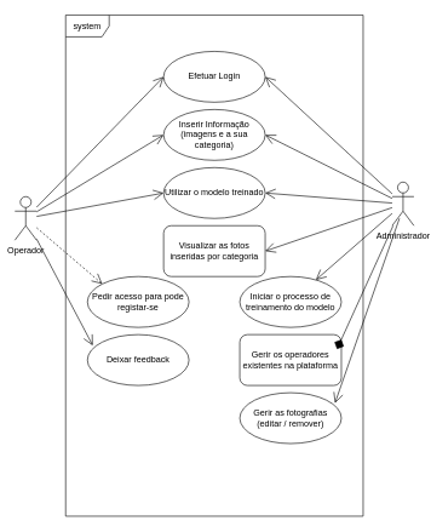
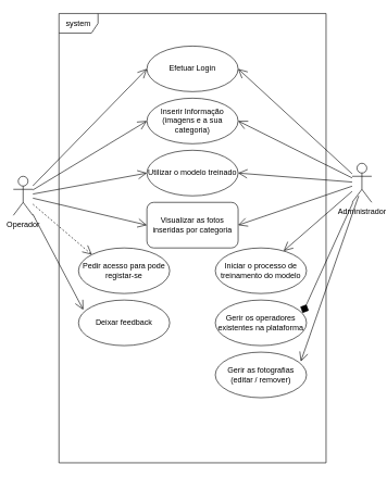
  <mxCell id="0" />
  <mxCell id="1" parent="0" />
  <mxCell id="2" value="system" style="shape=umlFrame;whiteSpace=wrap;html=1;pointerEvents=0;" parent="1" vertex="1"><mxGeometry x="90" y="20" width="410" height="690" as="geometry" /></mxCell>
  <mxCell id="3" value="Operador" style="shape=umlActor;verticalLabelPosition=bottom;verticalAlign=top;html=1;" vertex="1" parent="1"><mxGeometry x="20" y="270" width="30" height="60" as="geometry" /></mxCell>
  <mxCell id="4" value="Administrador" style="shape=umlActor;verticalLabelPosition=bottom;verticalAlign=top;html=1;" vertex="1" parent="1"><mxGeometry x="540" y="250" width="30" height="60" as="geometry" /></mxCell>
  <mxCell id="5" value="Efetuar Login" style="ellipse;whiteSpace=wrap;html=1;" vertex="1" parent="1"><mxGeometry x="225" y="70" width="140" height="70" as="geometry" /></mxCell>
  <mxCell id="6" value="" style="endArrow=open;endFill=1;endSize=12;html=1;rounded=0;entryX=0;entryY=0.5;entryDx=0;entryDy=0;" edge="1" parent="1" source="3" target="5"><mxGeometry width="160" relative="1" as="geometry"><mxPoint x="210" y="280" as="sourcePoint" /><mxPoint x="370" y="280" as="targetPoint" /></mxGeometry></mxCell>
  <mxCell id="7" value="Inserir Informação (imagens e a sua categoria)" style="ellipse;whiteSpace=wrap;html=1;" vertex="1" parent="1"><mxGeometry x="225" y="150" width="140" height="70" as="geometry" /></mxCell>
  <mxCell id="8" value="Utilizar o modelo treinado" style="ellipse;whiteSpace=wrap;html=1;" vertex="1" parent="1"><mxGeometry x="225" y="230" width="140" height="70" as="geometry" /></mxCell>
  <mxCell id="9" value="Visualizar as fotos inseridas por categoria" style="whiteSpace=wrap;html=1;rounded=1;" vertex="1" parent="1"><mxGeometry x="225" y="310" width="140" height="70" as="geometry" /></mxCell>
  <mxCell id="10" value="" style="endArrow=open;endFill=1;endSize=12;html=1;rounded=0;entryX=0;entryY=0.5;entryDx=0;entryDy=0;" edge="1" parent="1" source="3" target="7"><mxGeometry width="160" relative="1" as="geometry"><mxPoint x="60" y="184" as="sourcePoint" /><mxPoint x="235" y="115" as="targetPoint" /></mxGeometry></mxCell>
  <mxCell id="11" value="" style="endArrow=open;endFill=1;endSize=12;html=1;rounded=0;entryX=0;entryY=0.5;entryDx=0;entryDy=0;" edge="1" parent="1" source="3" target="8"><mxGeometry width="160" relative="1" as="geometry"><mxPoint x="70" y="194" as="sourcePoint" /><mxPoint x="235" y="195" as="targetPoint" /></mxGeometry></mxCell>
+ <mxCell id="12" value="" style="endArrow=open;endFill=1;endSize=12;html=1;rounded=0;entryX=0;entryY=0.5;entryDx=0;entryDy=0;" edge="1" parent="1" source="3" target="9"><mxGeometry width="160" relative="1" as="geometry"><mxPoint x="80" y="204" as="sourcePoint" /><mxPoint x="235" y="275" as="targetPoint" /></mxGeometry></mxCell>
  <mxCell id="13" value="" style="endArrow=open;endFill=1;endSize=12;html=1;rounded=0;entryX=1;entryY=0.5;entryDx=0;entryDy=0;" edge="1" parent="1" source="4" target="5"><mxGeometry width="160" relative="1" as="geometry"><mxPoint x="60" y="129" as="sourcePoint" /><mxPoint x="235" y="115" as="targetPoint" /></mxGeometry></mxCell>
  <mxCell id="14" value="" style="endArrow=open;endFill=1;endSize=12;html=1;rounded=0;entryX=1;entryY=0.5;entryDx=0;entryDy=0;" edge="1" parent="1" source="4" target="7"><mxGeometry width="160" relative="1" as="geometry"><mxPoint x="540" y="129" as="sourcePoint" /><mxPoint x="375" y="115" as="targetPoint" /></mxGeometry></mxCell>
  <mxCell id="15" value="" style="endArrow=open;endFill=1;endSize=12;html=1;rounded=0;entryX=1;entryY=0.5;entryDx=0;entryDy=0;" edge="1" parent="1" source="4" target="8"><mxGeometry width="160" relative="1" as="geometry"><mxPoint x="540" y="135" as="sourcePoint" /><mxPoint x="375" y="195" as="targetPoint" /></mxGeometry></mxCell>
  <mxCell id="16" value="" style="endArrow=open;endFill=1;endSize=12;html=1;rounded=0;entryX=1;entryY=0.5;entryDx=0;entryDy=0;" edge="1" parent="1" source="4" target="9"><mxGeometry width="160" relative="1" as="geometry"><mxPoint x="540" y="142" as="sourcePoint" /><mxPoint x="375" y="280" as="targetPoint" /></mxGeometry></mxCell>
  <mxCell id="17" value="Pedir acesso para pode registar-se " style="ellipse;whiteSpace=wrap;html=1;" vertex="1" parent="1"><mxGeometry x="120" y="380" width="140" height="70" as="geometry" /></mxCell>
  <mxCell id="18" value="" style="endArrow=open;endFill=1;endSize=12;html=1;rounded=0;entryX=0;entryY=0;entryDx=0;entryDy=0;dashed=1;" edge="1" parent="1" source="3" target="17"><mxGeometry width="160" relative="1" as="geometry"><mxPoint x="60" y="340" as="sourcePoint" /><mxPoint x="235" y="355" as="targetPoint" /></mxGeometry></mxCell>
  <mxCell id="19" value="Iniciar o processo de treinamento do modelo" style="ellipse;whiteSpace=wrap;html=1;" vertex="1" parent="1"><mxGeometry x="330" y="380" width="140" height="70" as="geometry" /></mxCell>
  <mxCell id="20" value="" style="endArrow=open;endFill=1;endSize=12;html=1;rounded=0;" edge="1" parent="1" source="4" target="19"><mxGeometry width="160" relative="1" as="geometry"><mxPoint x="530" y="360" as="sourcePoint" /><mxPoint x="375" y="355" as="targetPoint" /></mxGeometry></mxCell>
- <mxCell id="21" value="Gerir os operadores existentes na plataforma" style="whiteSpace=wrap;html=1;rounded=1;" vertex="1" parent="1"><mxGeometry x="330" y="460" width="140" height="70" as="geometry" /></mxCell>
+ <mxCell id="21" value="Gerir os operadores existentes na plataforma" style="ellipse;whiteSpace=wrap;html=1;" vertex="1" parent="1"><mxGeometry x="330" y="460" width="140" height="70" as="geometry" /></mxCell>
  <mxCell id="22" value="" style="endArrow=diamond;endFill=1;endSize=12;html=1;rounded=0;entryX=0.957;entryY=0.284;entryDx=0;entryDy=0;entryPerimeter=0;" edge="1" parent="1" source="4" target="21"><mxGeometry width="160" relative="1" as="geometry"><mxPoint x="550" y="380" as="sourcePoint" /><mxPoint x="443" y="404" as="targetPoint" /></mxGeometry></mxCell>
  <mxCell id="23" value="Deixar feedback" style="ellipse;whiteSpace=wrap;html=1;" vertex="1" parent="1"><mxGeometry x="120" y="460" width="140" height="70" as="geometry" /></mxCell>
  <mxCell id="24" value="" style="endArrow=open;endFill=1;endSize=12;html=1;rounded=0;entryX=0.053;entryY=0.215;entryDx=0;entryDy=0;entryPerimeter=0;" edge="1" parent="1" source="3" target="23"><mxGeometry width="160" relative="1" as="geometry"><mxPoint x="50" y="420" as="sourcePoint" /><mxPoint x="150" y="400" as="targetPoint" /></mxGeometry></mxCell>
  <mxCell id="25" value="Gerir as fotografias (editar / remover)" style="ellipse;whiteSpace=wrap;html=1;" vertex="1" parent="1"><mxGeometry x="330" y="540" width="140" height="70" as="geometry" /></mxCell>
  <mxCell id="26" value="" style="endArrow=open;endFill=1;endSize=12;html=1;rounded=0;entryX=0.937;entryY=0.205;entryDx=0;entryDy=0;entryPerimeter=0;exitX=0.333;exitY=0.833;exitDx=0;exitDy=0;exitPerimeter=0;" edge="1" parent="1" source="4" target="25"><mxGeometry width="160" relative="1" as="geometry"><mxPoint x="551" y="320" as="sourcePoint" /><mxPoint x="474" y="490" as="targetPoint" /></mxGeometry></mxCell>
